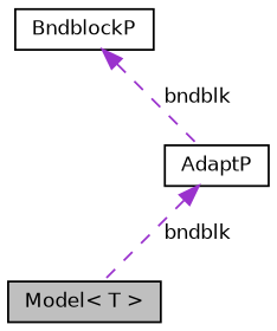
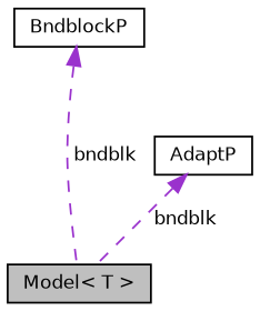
  digraph {
    node [color=black fontname=Helvetica fontsize=10 shape=record]
    edge [color=darkorchid3 dir=back fontname=Helvetica fontsize=10 labelfontname=Helvetica labelfontsize=10 style=dashed]
    n1 [fillcolor=grey75 fontcolor=black height=0.2 label="Model\< T \>" style=filled width=0.4]
    n2 [height=0.2 label=BndblockP width=0.4]
    n3 [height=0.2 label=AdaptP width=0.4]
-   n2 -> n3 [label=" bndblk"]
+   n2 -> n1 [label=" bndblk"]
    n3 -> n1 [label=" bndblk"]
  }
